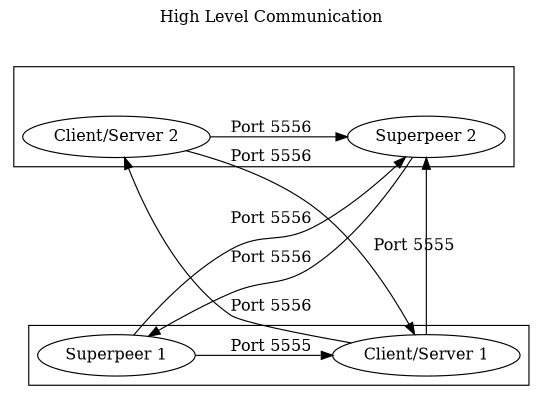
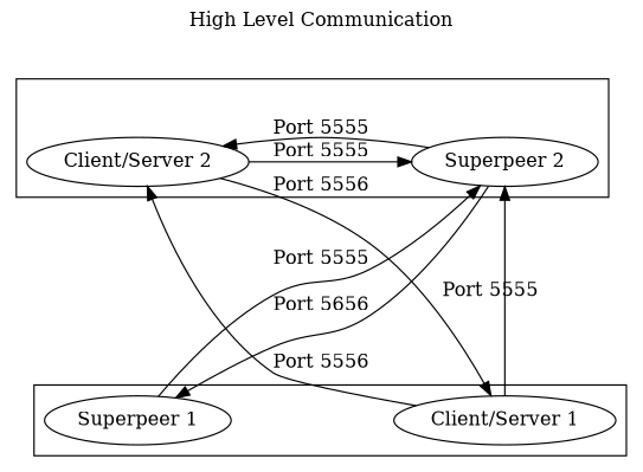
  digraph {
    label="High Level Communication"
    labelloc=t
    rankdir=LR
    n1 [label="Client/Server 2"]
    n2 [label="Superpeer 2"]
    n3 [label="Client/Server 1"]
    n4 [label="Superpeer 1"]
    subgraph cluster_1 {
      label=""
      n1
      n2
    }
    subgraph cluster_2 {
      label=""
      n3
      n4
    }
-   n1 -> n2 [label="Port 5556"]
+   n1 -> n2 [label="Port 5555"]
    n1 -> n3 [label="Port 5556"]
-   n2 -> n4 [label="Port 5556"]
+   n2 -> n1 [label="Port 5555"]
+   n2 -> n4 [label="Port 5656"]
    n3 -> n1 [label="Port 5556"]
    n3 -> n2 [label="Port 5555" minlen=3]
-   n4 -> n2 [label="Port 5556"]
-   n4 -> n3 [label="Port 5555"]
+   n4 -> n2 [label="Port 5555"]
  }
